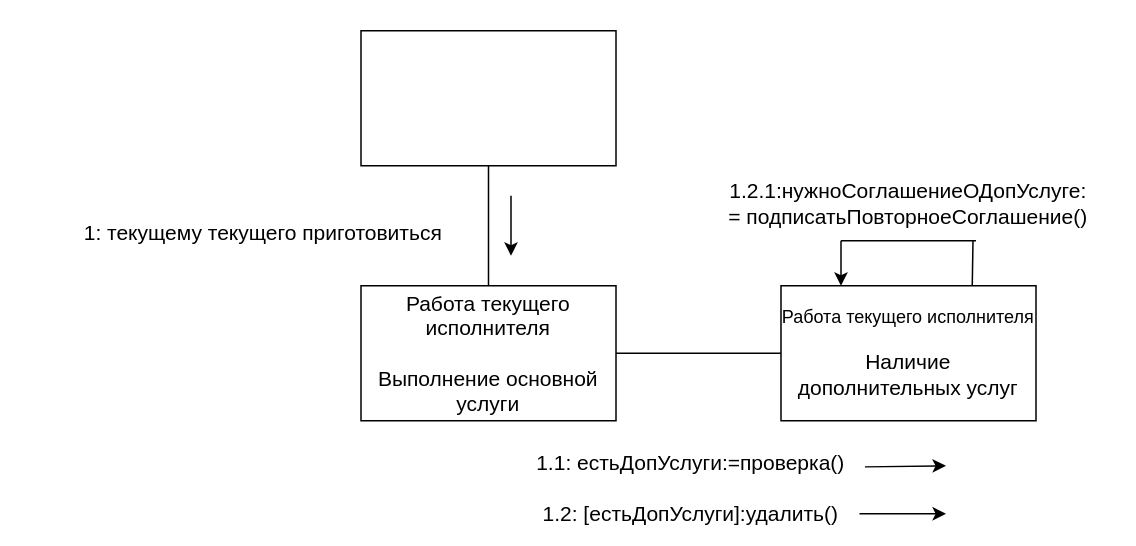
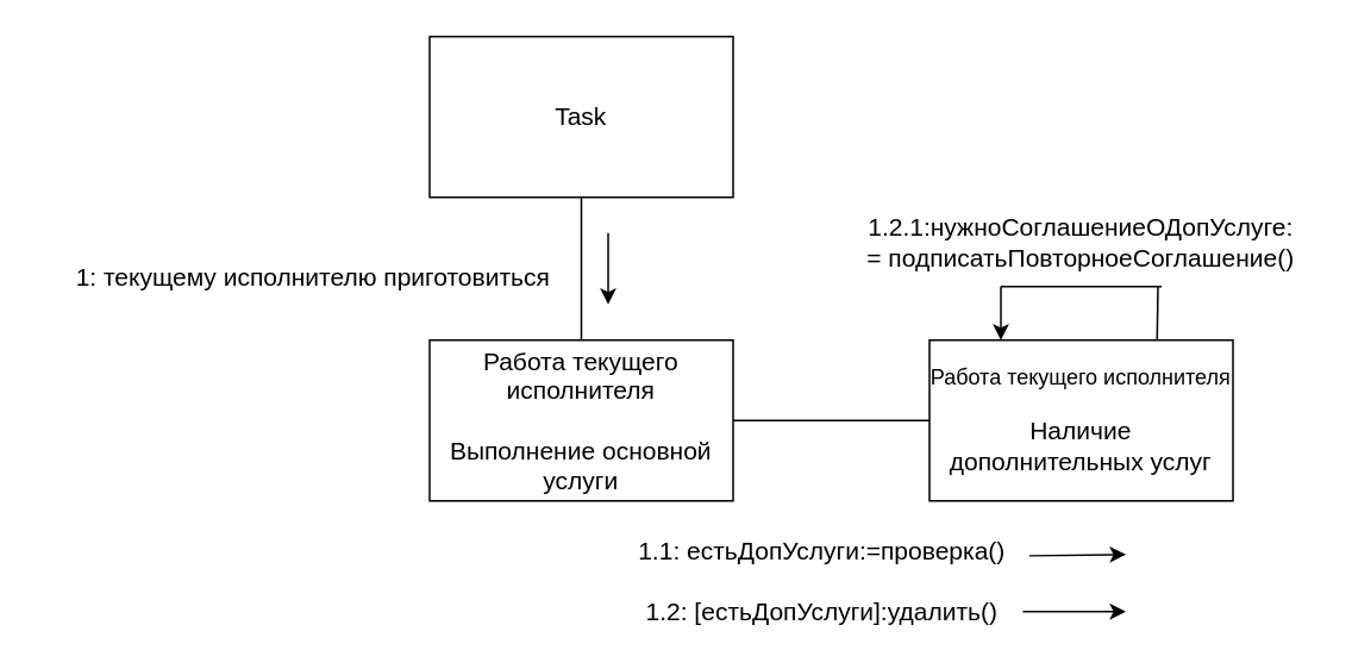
  <mxCell id="0" />
  <mxCell id="1" parent="0" />
  <mxCell id="2" value="" style="rounded=0;whiteSpace=wrap;html=1;" vertex="1" parent="1"><mxGeometry x="240" y="20" width="170" height="90" as="geometry" /></mxCell>
+ <mxCell id="3" value="&lt;font style=&quot;font-size: 14px;&quot;&gt;Task&lt;/font&gt;" style="text;html=1;strokeColor=none;fillColor=none;align=center;verticalAlign=middle;whiteSpace=wrap;rounded=0;" vertex="1" parent="1"><mxGeometry x="295" y="50" width="60" height="30" as="geometry" /></mxCell>
  <mxCell id="4" value="&lt;font style=&quot;font-size: 14px;&quot;&gt;Работа текущего исполнителя&lt;br&gt;&lt;br&gt;Выполнение основной услуги&lt;br&gt;&lt;/font&gt;" style="rounded=0;whiteSpace=wrap;html=1;" vertex="1" parent="1"><mxGeometry x="240" y="190" width="170" height="90" as="geometry" /></mxCell>
  <mxCell id="5" value="&lt;font style=&quot;font-size: 12px;&quot;&gt;Работа текущего исполнителя&lt;/font&gt;&lt;br style=&quot;border-color: var(--border-color); font-size: 14px;&quot;&gt;&lt;br style=&quot;border-color: var(--border-color); font-size: 14px;&quot;&gt;&lt;span style=&quot;font-size: 14px;&quot;&gt;Наличие дополнительных услуг&lt;/span&gt;" style="rounded=0;whiteSpace=wrap;html=1;" vertex="1" parent="1"><mxGeometry x="520" y="190" width="170" height="90" as="geometry" /></mxCell>
  <mxCell id="6" value="" style="endArrow=none;html=1;rounded=0;fontSize=14;entryX=0.5;entryY=1;entryDx=0;entryDy=0;" edge="1" parent="1" source="4" target="2"><mxGeometry width="50" height="50" relative="1" as="geometry"><mxPoint x="510" y="380" as="sourcePoint" /><mxPoint x="560" y="330" as="targetPoint" /></mxGeometry></mxCell>
  <mxCell id="7" value="" style="endArrow=none;html=1;rounded=0;fontSize=14;exitX=1;exitY=0.5;exitDx=0;exitDy=0;entryX=0;entryY=0.5;entryDx=0;entryDy=0;" edge="1" parent="1" source="4" target="5"><mxGeometry width="50" height="50" relative="1" as="geometry"><mxPoint x="510" y="380" as="sourcePoint" /><mxPoint x="560" y="330" as="targetPoint" /></mxGeometry></mxCell>
- <mxCell id="8" value="1: текущему текущего приготовиться" style="text;html=1;strokeColor=none;fillColor=none;align=center;verticalAlign=middle;whiteSpace=wrap;rounded=0;fontSize=14;" vertex="1" parent="1"><mxGeometry x="20" y="140" width="310" height="30" as="geometry" /></mxCell>
+ <mxCell id="8" value="1: текущему исполнителю приготовиться" style="text;html=1;strokeColor=none;fillColor=none;align=center;verticalAlign=middle;whiteSpace=wrap;rounded=0;fontSize=14;" vertex="1" parent="1"><mxGeometry x="20" y="140" width="310" height="30" as="geometry" /></mxCell>
  <mxCell id="9" value="1.1: естьДопУслуги:=проверка()&lt;br&gt;&lt;br&gt;1.2: [естьДопУслуги]:удалить()" style="text;html=1;strokeColor=none;fillColor=none;align=center;verticalAlign=middle;whiteSpace=wrap;rounded=0;fontSize=14;" vertex="1" parent="1"><mxGeometry x="330" y="310" width="260" height="30" as="geometry" /></mxCell>
  <mxCell id="10" value="" style="endArrow=classic;html=1;rounded=0;fontSize=14;exitX=0.946;exitY=0.025;exitDx=0;exitDy=0;exitPerimeter=0;" edge="1" parent="1" source="9"><mxGeometry width="50" height="50" relative="1" as="geometry"><mxPoint x="510" y="320" as="sourcePoint" /><mxPoint x="630" y="310" as="targetPoint" /></mxGeometry></mxCell>
  <mxCell id="11" value="" style="endArrow=classic;html=1;rounded=0;fontSize=14;exitX=0.932;exitY=1.067;exitDx=0;exitDy=0;exitPerimeter=0;" edge="1" parent="1" source="9"><mxGeometry width="50" height="50" relative="1" as="geometry"><mxPoint x="600" y="320" as="sourcePoint" /><mxPoint x="630" y="342" as="targetPoint" /></mxGeometry></mxCell>
  <mxCell id="12" value="" style="endArrow=classic;html=1;rounded=0;fontSize=14;" edge="1" parent="1"><mxGeometry width="50" height="50" relative="1" as="geometry"><mxPoint x="340" y="130" as="sourcePoint" /><mxPoint x="340" y="170" as="targetPoint" /></mxGeometry></mxCell>
  <mxCell id="13" value="1.2.1:нужноСоглашениеОДопУслуге:&lt;br&gt;= подписатьПовторноеСоглашение()" style="text;html=1;strokeColor=none;fillColor=none;align=center;verticalAlign=middle;whiteSpace=wrap;rounded=0;fontSize=14;" vertex="1" parent="1"><mxGeometry x="475" y="120" width="260" height="30" as="geometry" /></mxCell>
  <mxCell id="14" value="" style="endArrow=none;html=1;rounded=0;fontSize=14;entryX=0.75;entryY=0;entryDx=0;entryDy=0;" edge="1" parent="1" target="5"><mxGeometry width="50" height="50" relative="1" as="geometry"><mxPoint x="648" y="160" as="sourcePoint" /><mxPoint x="560" y="260" as="targetPoint" /></mxGeometry></mxCell>
  <mxCell id="15" value="" style="endArrow=none;html=1;rounded=0;fontSize=14;" edge="1" parent="1"><mxGeometry width="50" height="50" relative="1" as="geometry"><mxPoint x="560" y="160" as="sourcePoint" /><mxPoint x="650" y="160" as="targetPoint" /></mxGeometry></mxCell>
  <mxCell id="16" value="" style="endArrow=classic;html=1;rounded=0;fontSize=12;" edge="1" parent="1"><mxGeometry width="50" height="50" relative="1" as="geometry"><mxPoint x="560" y="160" as="sourcePoint" /><mxPoint x="560" y="190" as="targetPoint" /></mxGeometry></mxCell>
